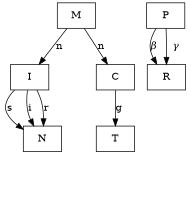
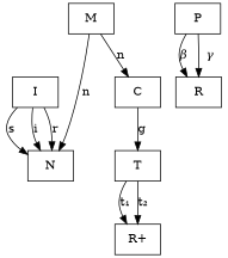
  digraph {
    node [shape=box]
    n1 [label=I position="1,0"]
    n2 [label=N]
    n3 [label=M position="2,0"]
    n4 [label=C]
    n5 [label=P]
    n6 [label=R]
    n7 [label=T]
+   n8 [label="R+"]
    n1 -> n2 [label=s]
    n1 -> n2 [label="i   "]
    n1 -> n2 [label="r "]
-   n3 -> n1 [label=n]
+   n3 -> n2 [label=n]
    n3 -> n4 [label=n]
    n4 -> n7 [label=g]
    n5 -> n6 [label="𝛽   "]
    n5 -> n6 [label="  𝛾   "]
+   n7 -> n8 [label="t₁  "]
+   n7 -> n8 [label="t₂ "]
  }
